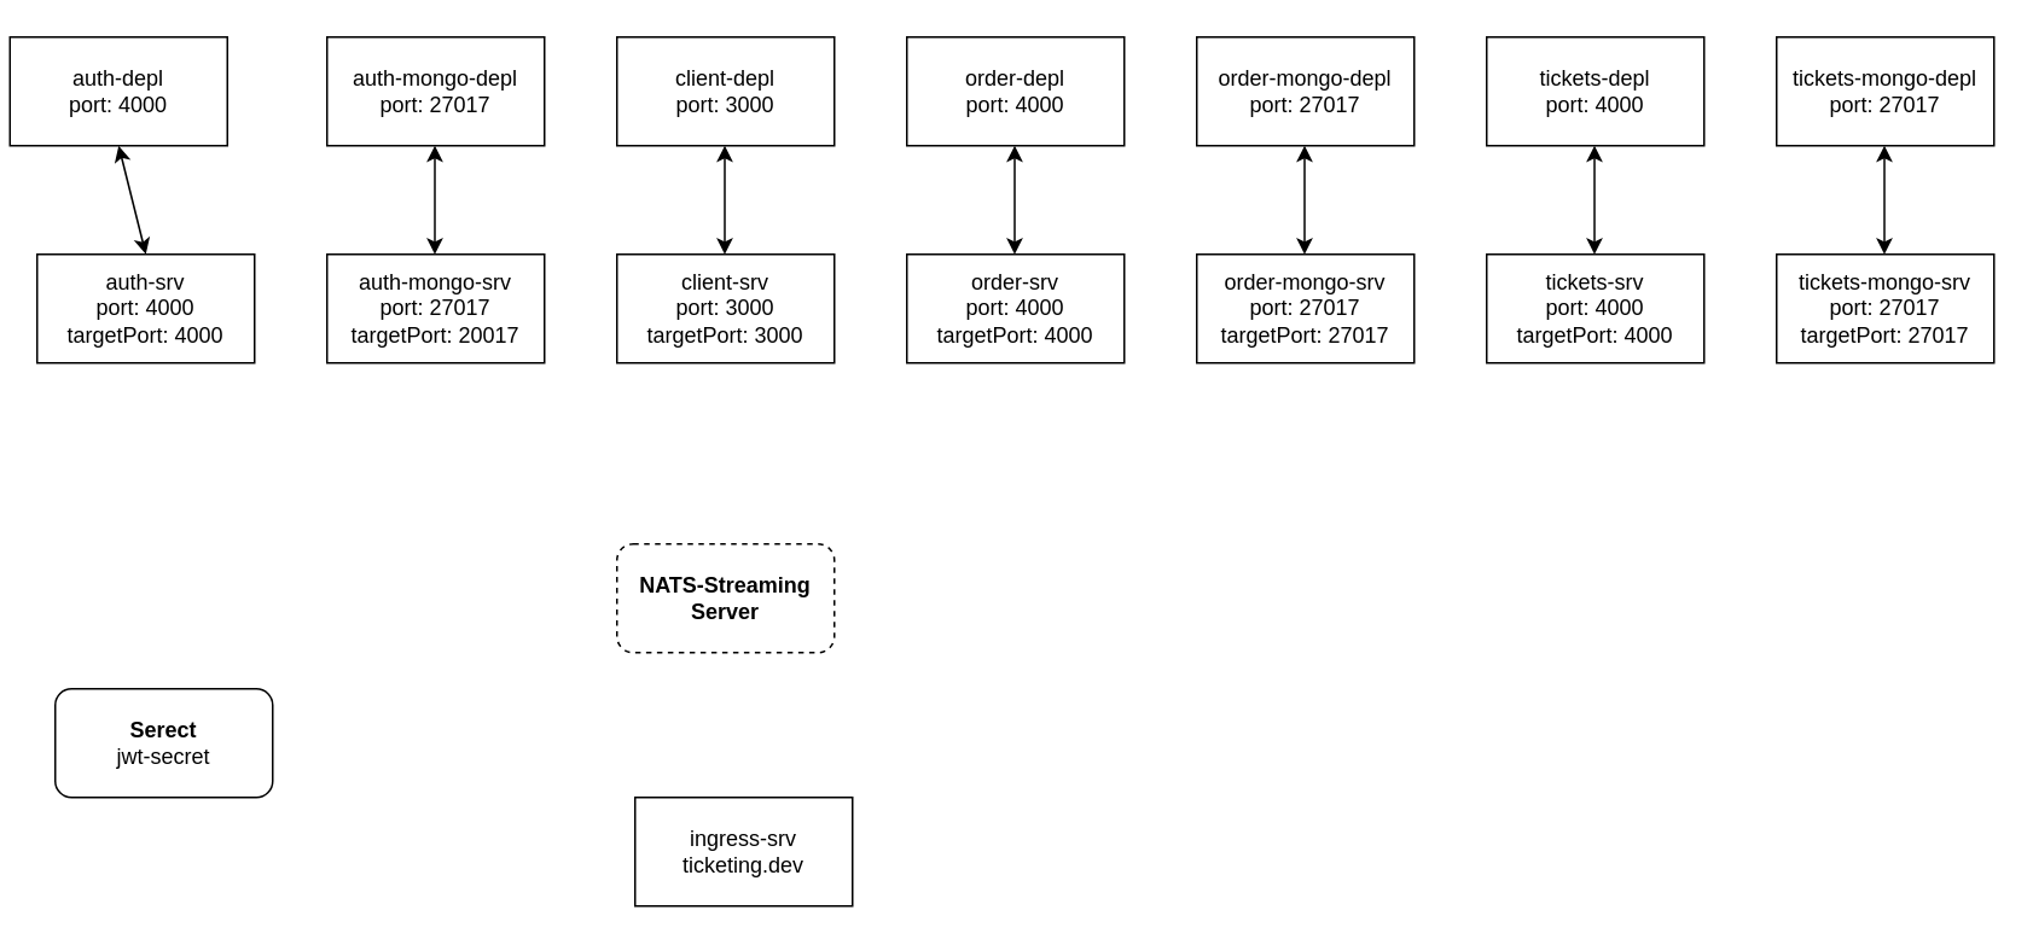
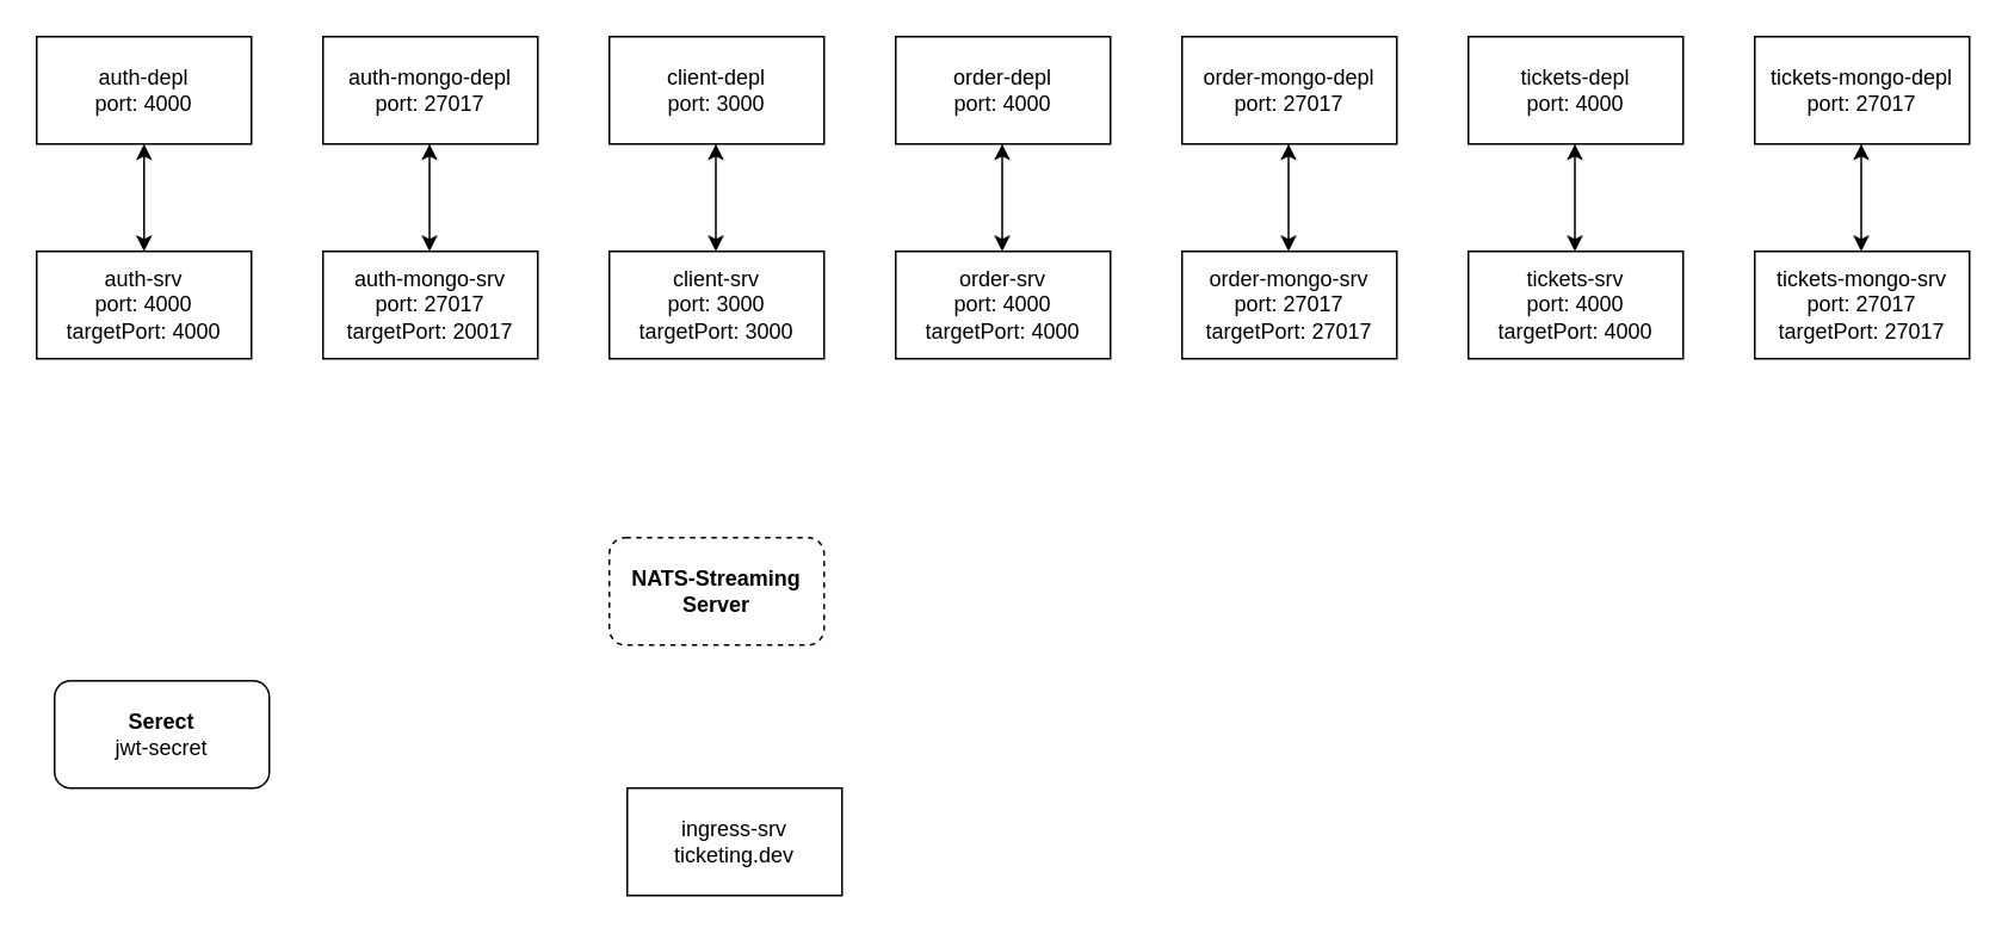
  <mxCell id="0" />
  <mxCell id="1" parent="0" />
- <mxCell id="2" value="auth-depl&lt;br&gt;port: 4000" style="rounded=0;whiteSpace=wrap;html=1;" parent="1" vertex="1"><mxGeometry x="5" y="20" width="120" height="60" as="geometry" /></mxCell>
+ <mxCell id="2" value="auth-depl&lt;br&gt;port: 4000" style="rounded=0;whiteSpace=wrap;html=1;" parent="1" vertex="1"><mxGeometry x="20" y="20" width="120" height="60" as="geometry" /></mxCell>
  <mxCell id="3" value="auth-srv&lt;br&gt;port: 4000&lt;br&gt;targetPort: 4000" style="rounded=0;whiteSpace=wrap;html=1;" parent="1" vertex="1"><mxGeometry x="20" y="140" width="120" height="60" as="geometry" /></mxCell>
  <mxCell id="4" value="ingress-srv&lt;br&gt;ticketing.dev" style="rounded=0;whiteSpace=wrap;html=1;" parent="1" vertex="1"><mxGeometry x="350" y="440" width="120" height="60" as="geometry" /></mxCell>
  <mxCell id="5" value="" style="endArrow=classic;startArrow=classic;html=1;rounded=0;entryX=0.5;entryY=1;entryDx=0;entryDy=0;exitX=0.5;exitY=0;exitDx=0;exitDy=0;" parent="1" source="3" target="2" edge="1"><mxGeometry width="50" height="50" relative="1" as="geometry"><mxPoint x="310" y="220" as="sourcePoint" /><mxPoint x="360" y="170" as="targetPoint" /></mxGeometry></mxCell>
  <mxCell id="6" value="auth-mongo-depl&lt;br&gt;port: 27017" style="rounded=0;whiteSpace=wrap;html=1;" parent="1" vertex="1"><mxGeometry x="180" y="20" width="120" height="60" as="geometry" /></mxCell>
  <mxCell id="7" value="auth-mongo-srv&lt;br&gt;port: 27017&lt;br&gt;targetPort: 20017" style="rounded=0;whiteSpace=wrap;html=1;" parent="1" vertex="1"><mxGeometry x="180" y="140" width="120" height="60" as="geometry" /></mxCell>
  <mxCell id="8" value="" style="endArrow=classic;startArrow=classic;html=1;rounded=0;entryX=0.5;entryY=1;entryDx=0;entryDy=0;exitX=0.5;exitY=0;exitDx=0;exitDy=0;" parent="1" edge="1"><mxGeometry width="50" height="50" relative="1" as="geometry"><mxPoint x="239.5" y="140" as="sourcePoint" /><mxPoint x="239.5" y="80" as="targetPoint" /></mxGeometry></mxCell>
  <mxCell id="9" value="&lt;b&gt;Serect&lt;/b&gt;&lt;br&gt;jwt-secret" style="rounded=1;whiteSpace=wrap;html=1;" parent="1" vertex="1"><mxGeometry x="30" y="380" width="120" height="60" as="geometry" /></mxCell>
  <mxCell id="10" value="client-depl&lt;br&gt;port: 3000" style="rounded=0;whiteSpace=wrap;html=1;" parent="1" vertex="1"><mxGeometry x="340" y="20" width="120" height="60" as="geometry" /></mxCell>
  <mxCell id="11" value="client-srv&lt;br&gt;port: 3000&lt;br&gt;targetPort: 3000" style="rounded=0;whiteSpace=wrap;html=1;" parent="1" vertex="1"><mxGeometry x="340" y="140" width="120" height="60" as="geometry" /></mxCell>
  <mxCell id="12" value="" style="endArrow=classic;startArrow=classic;html=1;rounded=0;entryX=0.5;entryY=1;entryDx=0;entryDy=0;exitX=0.5;exitY=0;exitDx=0;exitDy=0;" parent="1" edge="1"><mxGeometry width="50" height="50" relative="1" as="geometry"><mxPoint x="399.5" y="140" as="sourcePoint" /><mxPoint x="399.5" y="80" as="targetPoint" /></mxGeometry></mxCell>
  <mxCell id="13" value="order-depl&lt;br&gt;port: 4000" style="rounded=0;whiteSpace=wrap;html=1;" parent="1" vertex="1"><mxGeometry x="500" y="20" width="120" height="60" as="geometry" /></mxCell>
  <mxCell id="14" value="order-srv&lt;br&gt;port: 4000&lt;br&gt;targetPort: 4000" style="rounded=0;whiteSpace=wrap;html=1;" parent="1" vertex="1"><mxGeometry x="500" y="140" width="120" height="60" as="geometry" /></mxCell>
  <mxCell id="15" value="" style="endArrow=classic;startArrow=classic;html=1;rounded=0;entryX=0.5;entryY=1;entryDx=0;entryDy=0;exitX=0.5;exitY=0;exitDx=0;exitDy=0;" parent="1" edge="1"><mxGeometry width="50" height="50" relative="1" as="geometry"><mxPoint x="559.5" y="140" as="sourcePoint" /><mxPoint x="559.5" y="80" as="targetPoint" /></mxGeometry></mxCell>
  <mxCell id="16" value="order-mongo-depl&lt;br&gt;port: 27017" style="rounded=0;whiteSpace=wrap;html=1;" parent="1" vertex="1"><mxGeometry x="660" y="20" width="120" height="60" as="geometry" /></mxCell>
  <mxCell id="17" value="order-mongo-srv&lt;br&gt;port: 27017&lt;br&gt;targetPort: 27017" style="rounded=0;whiteSpace=wrap;html=1;" parent="1" vertex="1"><mxGeometry x="660" y="140" width="120" height="60" as="geometry" /></mxCell>
  <mxCell id="18" value="" style="endArrow=classic;startArrow=classic;html=1;rounded=0;entryX=0.5;entryY=1;entryDx=0;entryDy=0;exitX=0.5;exitY=0;exitDx=0;exitDy=0;" parent="1" edge="1"><mxGeometry width="50" height="50" relative="1" as="geometry"><mxPoint x="719.5" y="140" as="sourcePoint" /><mxPoint x="719.5" y="80" as="targetPoint" /></mxGeometry></mxCell>
  <mxCell id="19" value="&lt;b&gt;NATS-Streaming Server&lt;/b&gt;" style="rounded=1;whiteSpace=wrap;html=1;dashed=1;" parent="1" vertex="1"><mxGeometry x="340" y="300" width="120" height="60" as="geometry" /></mxCell>
  <mxCell id="20" value="tickets-depl&lt;br&gt;port: 4000" style="rounded=0;whiteSpace=wrap;html=1;" vertex="1" parent="1"><mxGeometry x="820" y="20" width="120" height="60" as="geometry" /></mxCell>
  <mxCell id="21" value="tickets-srv&lt;br&gt;port: 4000&lt;br&gt;targetPort: 4000" style="rounded=0;whiteSpace=wrap;html=1;" vertex="1" parent="1"><mxGeometry x="820" y="140" width="120" height="60" as="geometry" /></mxCell>
  <mxCell id="22" value="" style="endArrow=classic;startArrow=classic;html=1;rounded=0;entryX=0.5;entryY=1;entryDx=0;entryDy=0;exitX=0.5;exitY=0;exitDx=0;exitDy=0;" edge="1" parent="1"><mxGeometry width="50" height="50" relative="1" as="geometry"><mxPoint x="879.5" y="140" as="sourcePoint" /><mxPoint x="879.5" y="80" as="targetPoint" /></mxGeometry></mxCell>
  <mxCell id="23" value="tickets-mongo-depl&lt;br&gt;port: 27017" style="rounded=0;whiteSpace=wrap;html=1;" vertex="1" parent="1"><mxGeometry x="980" y="20" width="120" height="60" as="geometry" /></mxCell>
  <mxCell id="24" value="tickets-mongo-srv&lt;br&gt;port: 27017&lt;br&gt;targetPort: 27017" style="rounded=0;whiteSpace=wrap;html=1;" vertex="1" parent="1"><mxGeometry x="980" y="140" width="120" height="60" as="geometry" /></mxCell>
  <mxCell id="25" value="" style="endArrow=classic;startArrow=classic;html=1;rounded=0;entryX=0.5;entryY=1;entryDx=0;entryDy=0;exitX=0.5;exitY=0;exitDx=0;exitDy=0;" edge="1" parent="1"><mxGeometry width="50" height="50" relative="1" as="geometry"><mxPoint x="1039.5" y="140" as="sourcePoint" /><mxPoint x="1039.5" y="80" as="targetPoint" /></mxGeometry></mxCell>
